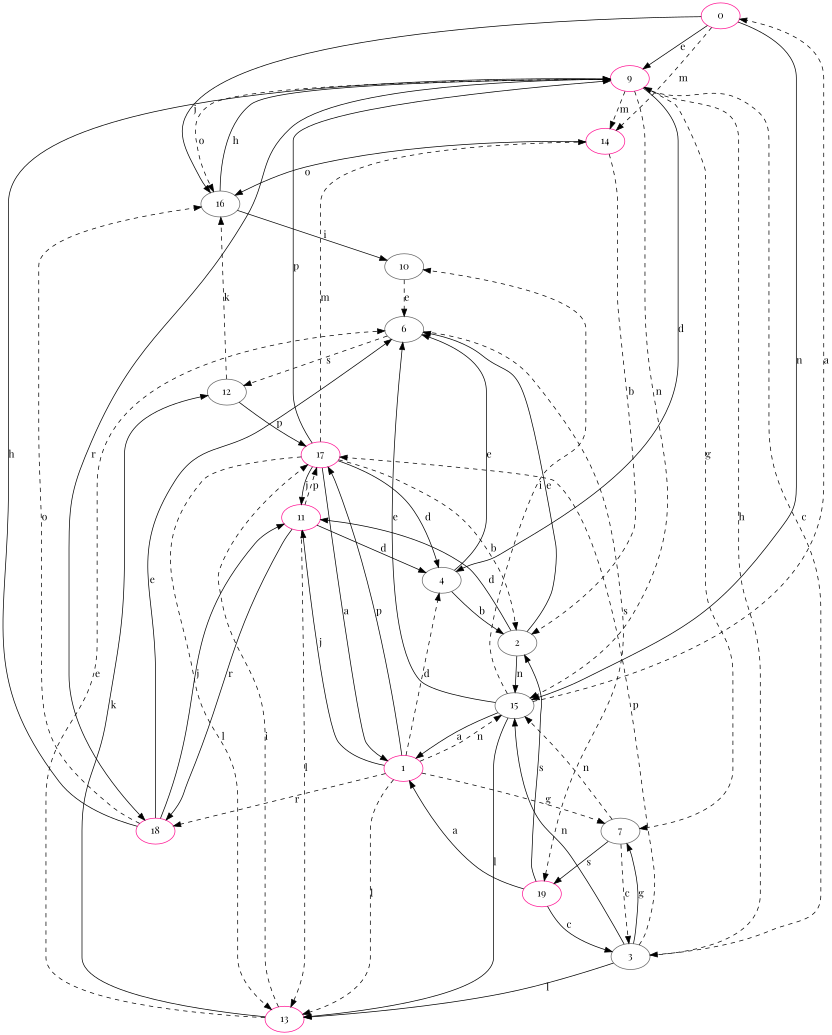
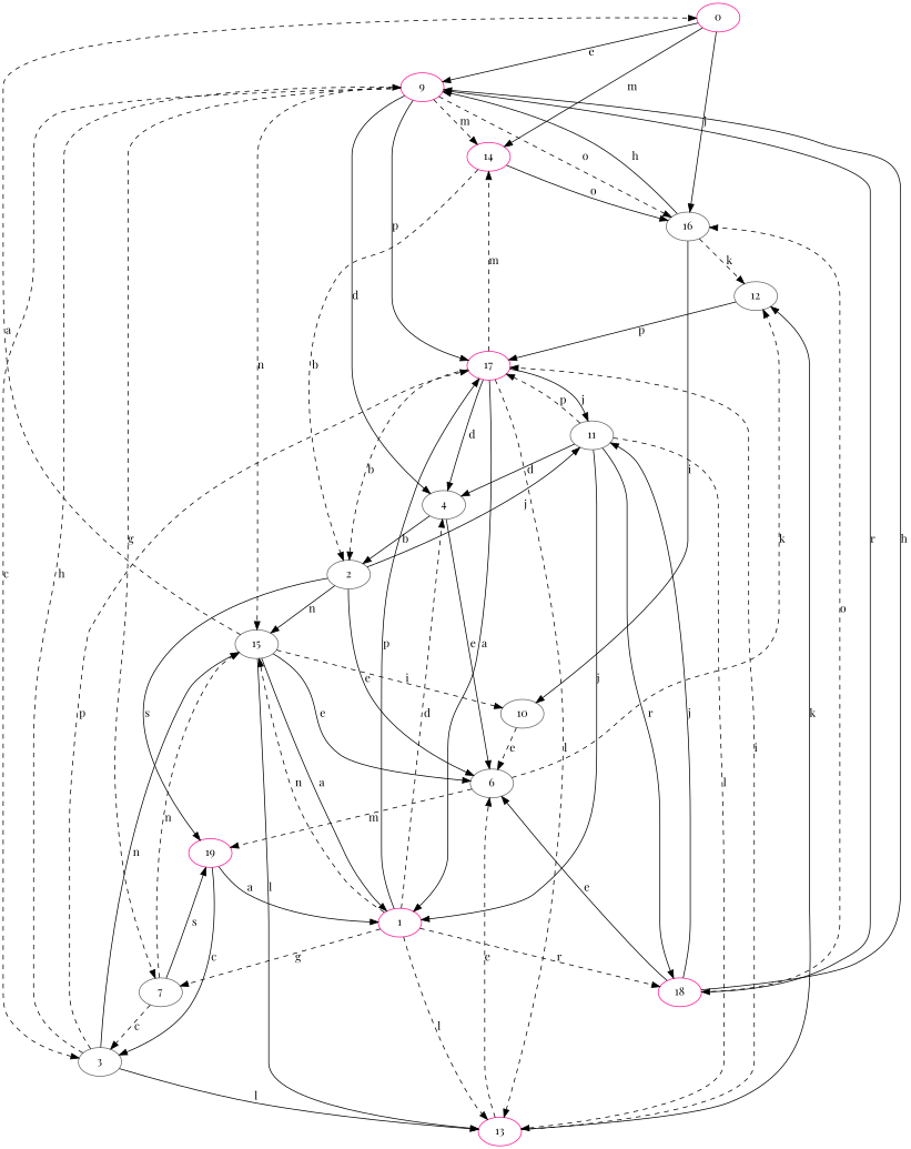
  strict digraph {
    fontname="Playfair Display"
    node [color=deeppink fontname="Playfair Display"]
    edge [fontname="Playfair Display" style=solid]
    0
    9
    14
    15 [color=gray40]
    16 [color=gray40]
    4 [color=gray40]
    7 [color=gray40]
    17
    18
    3 [color=gray40]
    2 [color=gray40]
    1
    13
    6 [color=gray40]
    10 [color=gray40]
    12 [color=gray40]
-   11
+   11 [color=gray40]
    19
    0 -> 9 [label=e]
-   0 -> 14 [label=m style=dashed]
-   0 -> 15 [label=n]
+   0 -> 14 [label=m]
    0 -> 16 [label=j]
    9 -> 14 [label=m style=dashed]
    9 -> 15 [label=n style=dashed]
    9 -> 16 [label=o style=dashed]
    9 -> 4 [label=d]
    9 -> 7 [label=g style=dashed]
-   17 -> 9 [label=p]
+   9 -> 17 [label=p]
    9 -> 18 [label=r]
    9 -> 3 [label=c style=dashed]
    14 -> 16 [label=o]
    14 -> 2 [label=b style=dashed]
    15 -> 0 [label=a style=dashed]
    15 -> 1 [label=a]
    15 -> 13 [label=l]
    15 -> 6 [label=e]
    15 -> 10 [label=i style=dashed]
    16 -> 9 [label=h]
    16 -> 10 [label=i]
-   12 -> 16 [label=k style=dashed]
+   16 -> 12 [label=k style=dashed]
    4 -> 2 [label=b]
    4 -> 6 [label=e]
    7 -> 15 [label=n style=dashed]
    7 -> 3 [label=c style=dashed]
    7 -> 19 [label=s]
    17 -> 14 [label=m style=dashed]
    17 -> 4 [label=d]
    17 -> 2 [label=b style=dashed]
    17 -> 1 [label=a]
    17 -> 13 [label=l style=dashed]
    17 -> 11 [label=j]
    18 -> 9 [label=h]
    18 -> 16 [label=o style=dashed]
    18 -> 6 [label=e]
    18 -> 11 [label=j]
    3 -> 9 [label=h style=dashed]
    3 -> 15 [label=n]
-   3 -> 7 [label=g]
    3 -> 17 [label=p style=dashed]
    3 -> 13 [label=l]
    2 -> 15 [label=n]
    2 -> 6 [label=e]
-   2 -> 11 [label=d]
-   19 -> 2 [label=s]
+   2 -> 11 [label=j]
+   2 -> 19 [label=s]
    1 -> 15 [label=n style=dashed]
    1 -> 4 [label=d style=dashed]
    1 -> 7 [label=g style=dashed]
    1 -> 17 [label=p]
    1 -> 18 [label=r style=dashed]
    1 -> 13 [label=l style=dashed]
-   1 -> 11 [label=j]
+   11 -> 1 [label=j]
    13 -> 17 [label=i style=dashed]
    13 -> 6 [label=e style=dashed]
    13 -> 12 [label=k]
-   6 -> 12 [label=s style=dashed]
-   6 -> 19 [label=s style=dashed]
+   6 -> 12 [label=k style=dashed]
+   6 -> 19 [label=m style=dashed]
    10 -> 6 [label=e style=dashed]
    12 -> 17 [label=p]
    11 -> 4 [label=d]
    11 -> 17 [label=p style=dashed]
    11 -> 18 [label=r]
    11 -> 13 [label=l style=dashed]
    19 -> 3 [label=c]
    19 -> 1 [label=a]
  }
